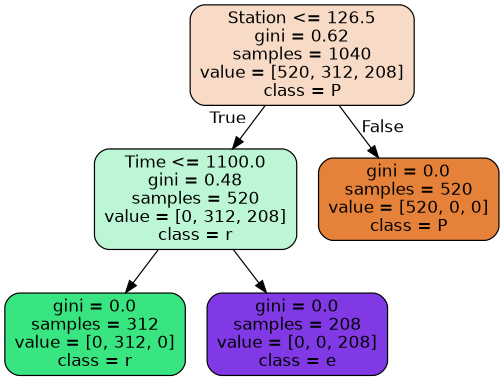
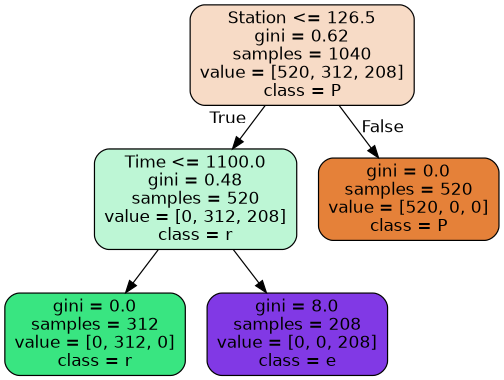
  digraph {
    node [color=black fontname=helvetica shape=box style="filled, rounded"]
    edge [fontname=helvetica]
    n1 [fillcolor="#e5813949" label="Station <= 126.5\ngini = 0.62\nsamples = 1040\nvalue = [520, 312, 208]\nclass = P"]
    n2 [fillcolor="#39e58155" label="Time <= 1100.0\ngini = 0.48\nsamples = 520\nvalue = [0, 312, 208]\nclass = r"]
    n3 [fillcolor="#e58139ff" label="gini = 0.0\nsamples = 520\nvalue = [520, 0, 0]\nclass = P"]
    n4 [fillcolor="#39e581ff" label="gini = 0.0\nsamples = 312\nvalue = [0, 312, 0]\nclass = r"]
-   n5 [fillcolor="#8139e5ff" label="gini = 0.0\nsamples = 208\nvalue = [0, 0, 208]\nclass = e"]
+   n5 [fillcolor="#8139e5ff" label="gini = 8.0\nsamples = 208\nvalue = [0, 0, 208]\nclass = e"]
    n1 -> n2 [headlabel=True labelangle=45 labeldistance=2.5]
    n1 -> n3 [headlabel=False labelangle=-45 labeldistance=2.5]
    n2 -> n4
    n2 -> n5
  }
